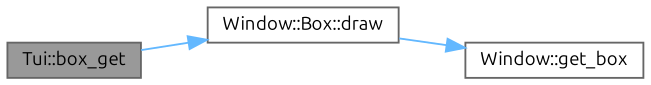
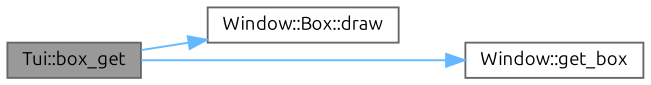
  digraph {
    fontname=Ubuntu
    rankdir=LR
    node [color=grey40 fillcolor=white fontname=Ubuntu fontsize=10 shape=box style=filled]
    edge [color=steelblue1 fontname=Ubuntu fontsize=10 labelfontname=Helvetica labelfontsize=10 style=solid]
    n1 [color=gray40 fillcolor=grey60 fontcolor=black height=0.2 label="Tui::box_get" width=0.4]
    n2 [height=0.2 label="Window::Box::draw" width=0.4]
    n3 [height=0.2 label="Window::get_box" width=0.4]
    n1 -> n2
-   n2 -> n3
+   n1 -> n3
  }
